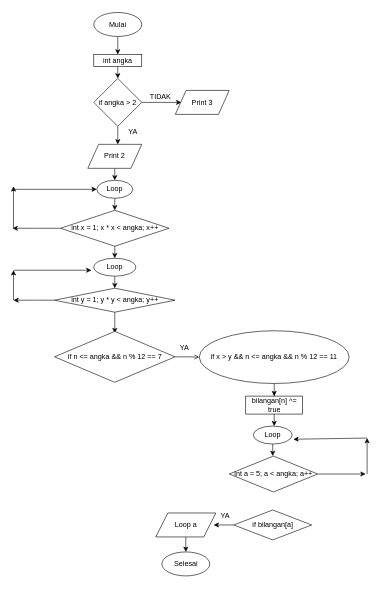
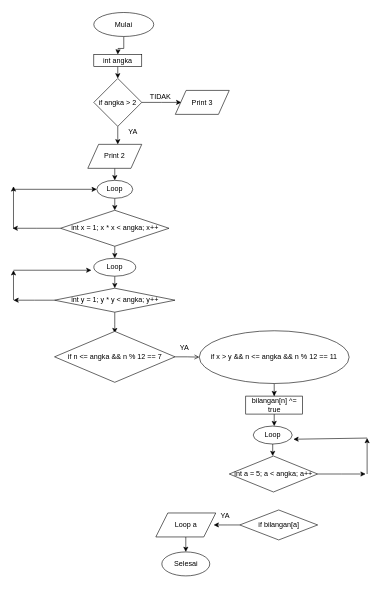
  <mxCell id="0" />
  <mxCell id="1" parent="0" />
  <mxCell id="2" value="" style="edgeStyle=orthogonalEdgeStyle;rounded=0;orthogonalLoop=1;jettySize=auto;html=1;" edge="1" parent="1" source="3"><mxGeometry relative="1" as="geometry"><mxPoint x="196" y="90" as="targetPoint" /></mxGeometry></mxCell>
- <mxCell id="3" value="Mulai" style="ellipse;whiteSpace=wrap;html=1;" vertex="1" parent="1"><mxGeometry x="156" y="20" width="80" height="40" as="geometry" /></mxCell>
+ <mxCell id="3" value="Mulai" style="ellipse;whiteSpace=wrap;html=1;" vertex="1" parent="1"><mxGeometry x="156" y="20" width="100" height="40" as="geometry" /></mxCell>
  <mxCell id="4" value="" style="edgeStyle=orthogonalEdgeStyle;rounded=0;orthogonalLoop=1;jettySize=auto;html=1;" edge="1" parent="1" source="5"><mxGeometry relative="1" as="geometry"><mxPoint x="196" y="130" as="targetPoint" /></mxGeometry></mxCell>
  <mxCell id="5" value="int angka" style="rounded=0;whiteSpace=wrap;html=1;" vertex="1" parent="1"><mxGeometry x="156" y="90" width="80" height="20" as="geometry" /></mxCell>
  <mxCell id="6" value="" style="edgeStyle=orthogonalEdgeStyle;rounded=0;orthogonalLoop=1;jettySize=auto;html=1;" edge="1" parent="1" source="8"><mxGeometry relative="1" as="geometry"><mxPoint x="302" y="170" as="targetPoint" /></mxGeometry></mxCell>
  <mxCell id="7" value="" style="edgeStyle=orthogonalEdgeStyle;rounded=0;orthogonalLoop=1;jettySize=auto;html=1;" edge="1" parent="1" source="8"><mxGeometry relative="1" as="geometry"><mxPoint x="196" y="240" as="targetPoint" /></mxGeometry></mxCell>
  <mxCell id="8" value="if angka &amp;gt; 2" style="rhombus;whiteSpace=wrap;html=1;" vertex="1" parent="1"><mxGeometry x="156" y="130" width="80" height="80" as="geometry" /></mxCell>
  <mxCell id="9" value="" style="edgeStyle=orthogonalEdgeStyle;rounded=0;orthogonalLoop=1;jettySize=auto;html=1;" edge="1" parent="1" source="10"><mxGeometry relative="1" as="geometry"><mxPoint x="191" y="300" as="targetPoint" /></mxGeometry></mxCell>
  <mxCell id="10" value="Print 2" style="shape=parallelogram;perimeter=parallelogramPerimeter;whiteSpace=wrap;html=1;" vertex="1" parent="1"><mxGeometry x="146" y="240" width="90" height="40" as="geometry" /></mxCell>
  <mxCell id="11" value="Print 3" style="shape=parallelogram;perimeter=parallelogramPerimeter;whiteSpace=wrap;html=1;" vertex="1" parent="1"><mxGeometry x="292" y="150" width="90" height="40" as="geometry" /></mxCell>
  <mxCell id="12" value="TIDAK" style="text;html=1;align=center;verticalAlign=middle;resizable=0;points=[];autosize=1;" vertex="1" parent="1"><mxGeometry x="242" y="150" width="50" height="20" as="geometry" /></mxCell>
  <mxCell id="13" value="YA" style="text;html=1;align=center;verticalAlign=middle;resizable=0;points=[];autosize=1;" vertex="1" parent="1"><mxGeometry x="206" y="210" width="30" height="20" as="geometry" /></mxCell>
  <mxCell id="14" value="" style="edgeStyle=orthogonalEdgeStyle;rounded=0;orthogonalLoop=1;jettySize=auto;html=1;" edge="1" parent="1" source="15"><mxGeometry relative="1" as="geometry"><mxPoint x="191" y="350" as="targetPoint" /></mxGeometry></mxCell>
  <mxCell id="15" value="Loop" style="ellipse;whiteSpace=wrap;html=1;" vertex="1" parent="1"><mxGeometry x="161" y="300" width="60" height="30" as="geometry" /></mxCell>
  <mxCell id="16" value="" style="edgeStyle=orthogonalEdgeStyle;rounded=0;orthogonalLoop=1;jettySize=auto;html=1;" edge="1" parent="1" source="18"><mxGeometry relative="1" as="geometry"><mxPoint x="20.5" y="380" as="targetPoint" /></mxGeometry></mxCell>
  <mxCell id="17" value="" style="edgeStyle=orthogonalEdgeStyle;rounded=0;orthogonalLoop=1;jettySize=auto;html=1;" edge="1" parent="1" source="18"><mxGeometry relative="1" as="geometry"><mxPoint x="191" y="430" as="targetPoint" /></mxGeometry></mxCell>
  <mxCell id="18" value="int x = 1; x * x &amp;lt; angka; x++" style="rhombus;whiteSpace=wrap;html=1;" vertex="1" parent="1"><mxGeometry x="100.5" y="350" width="181" height="60" as="geometry" /></mxCell>
  <mxCell id="19" value="" style="endArrow=classic;html=1;" edge="1" parent="1"><mxGeometry width="50" height="50" relative="1" as="geometry"><mxPoint x="22" y="380" as="sourcePoint" /><mxPoint x="22" y="310" as="targetPoint" /></mxGeometry></mxCell>
  <mxCell id="20" value="" style="endArrow=classic;html=1;entryX=0;entryY=0.5;entryDx=0;entryDy=0;" edge="1" parent="1" target="15"><mxGeometry width="50" height="50" relative="1" as="geometry"><mxPoint x="22" y="315" as="sourcePoint" /><mxPoint x="72" y="270" as="targetPoint" /></mxGeometry></mxCell>
  <mxCell id="21" value="" style="edgeStyle=orthogonalEdgeStyle;rounded=0;orthogonalLoop=1;jettySize=auto;html=1;" edge="1" parent="1" source="22"><mxGeometry relative="1" as="geometry"><mxPoint x="191" y="480" as="targetPoint" /></mxGeometry></mxCell>
  <mxCell id="22" value="Loop" style="ellipse;whiteSpace=wrap;html=1;" vertex="1" parent="1"><mxGeometry x="156" y="430" width="70" height="30" as="geometry" /></mxCell>
  <mxCell id="23" value="" style="edgeStyle=orthogonalEdgeStyle;rounded=0;orthogonalLoop=1;jettySize=auto;html=1;" edge="1" parent="1" source="25"><mxGeometry relative="1" as="geometry"><mxPoint x="22" y="500" as="targetPoint" /></mxGeometry></mxCell>
  <mxCell id="24" value="" style="edgeStyle=orthogonalEdgeStyle;rounded=0;orthogonalLoop=1;jettySize=auto;html=1;" edge="1" parent="1" source="25"><mxGeometry relative="1" as="geometry"><mxPoint x="191" y="555" as="targetPoint" /></mxGeometry></mxCell>
  <mxCell id="25" value="int y = 1; y * y &amp;lt; angka; y++" style="rhombus;whiteSpace=wrap;html=1;" vertex="1" parent="1"><mxGeometry x="90.5" y="480" width="201" height="40" as="geometry" /></mxCell>
  <mxCell id="26" value="" style="endArrow=classic;html=1;" edge="1" parent="1"><mxGeometry width="50" height="50" relative="1" as="geometry"><mxPoint x="22" y="500" as="sourcePoint" /><mxPoint x="22" y="450" as="targetPoint" /></mxGeometry></mxCell>
  <mxCell id="27" value="" style="endArrow=classic;html=1;" edge="1" parent="1"><mxGeometry width="50" height="50" relative="1" as="geometry"><mxPoint x="22" y="450" as="sourcePoint" /><mxPoint x="152" y="450" as="targetPoint" /></mxGeometry></mxCell>
  <mxCell id="28" value="" style="edgeStyle=orthogonalEdgeStyle;rounded=0;orthogonalLoop=1;jettySize=auto;html=1;endArrow=open;" edge="1" parent="1" source="29" target="31"><mxGeometry relative="1" as="geometry" /></mxCell>
  <mxCell id="29" value="if&amp;nbsp;n &amp;lt;= angka &amp;amp;&amp;amp; n % 12 == 7" style="rhombus;whiteSpace=wrap;html=1;" vertex="1" parent="1"><mxGeometry x="90.5" y="552" width="201" height="85" as="geometry" /></mxCell>
  <mxCell id="30" value="" style="edgeStyle=orthogonalEdgeStyle;rounded=0;orthogonalLoop=1;jettySize=auto;html=1;" edge="1" parent="1" source="31"><mxGeometry relative="1" as="geometry"><mxPoint x="457" y="660" as="targetPoint" /></mxGeometry></mxCell>
  <mxCell id="31" value="if&amp;nbsp;x &amp;gt; y &amp;amp;&amp;amp; n &amp;lt;= angka &amp;amp;&amp;amp; n % 12 == 11" style="ellipse;whiteSpace=wrap;html=1;" vertex="1" parent="1"><mxGeometry x="332" y="551" width="250" height="88" as="geometry" /></mxCell>
  <mxCell id="32" value="YA" style="text;html=1;align=center;verticalAlign=middle;resizable=0;points=[];autosize=1;" vertex="1" parent="1"><mxGeometry x="292" y="570" width="30" height="20" as="geometry" /></mxCell>
  <mxCell id="33" value="" style="edgeStyle=orthogonalEdgeStyle;rounded=0;orthogonalLoop=1;jettySize=auto;html=1;" edge="1" parent="1" source="34"><mxGeometry relative="1" as="geometry"><mxPoint x="457" y="710" as="targetPoint" /></mxGeometry></mxCell>
  <mxCell id="34" value="bilangan[n] ^= true" style="rounded=0;whiteSpace=wrap;html=1;" vertex="1" parent="1"><mxGeometry x="409.5" y="660" width="95" height="30" as="geometry" /></mxCell>
  <mxCell id="35" value="" style="edgeStyle=orthogonalEdgeStyle;rounded=0;orthogonalLoop=1;jettySize=auto;html=1;" edge="1" parent="1" source="36"><mxGeometry relative="1" as="geometry"><mxPoint x="454.5" y="760" as="targetPoint" /></mxGeometry></mxCell>
  <mxCell id="36" value="Loop" style="ellipse;whiteSpace=wrap;html=1;" vertex="1" parent="1"><mxGeometry x="422" y="710" width="65" height="30" as="geometry" /></mxCell>
  <mxCell id="37" value="" style="edgeStyle=orthogonalEdgeStyle;rounded=0;orthogonalLoop=1;jettySize=auto;html=1;" edge="1" parent="1" source="38"><mxGeometry relative="1" as="geometry"><mxPoint x="609.5" y="790" as="targetPoint" /></mxGeometry></mxCell>
  <mxCell id="38" value="int a = 5; a &lt; angka; a++" style="rhombus;whiteSpace=wrap;html=1;" vertex="1" parent="1"><mxGeometry x="382" y="760" width="147.5" height="60" as="geometry" /></mxCell>
  <mxCell id="39" value="" style="edgeStyle=orthogonalEdgeStyle;rounded=0;orthogonalLoop=1;jettySize=auto;html=1;" edge="1" parent="1" source="40"><mxGeometry relative="1" as="geometry"><mxPoint x="356" y="875" as="targetPoint" /></mxGeometry></mxCell>
- <mxCell id="40" value="if&amp;nbsp;bilangan[a]" style="rhombus;whiteSpace=wrap;html=1;" vertex="1" parent="1"><mxGeometry x="389.5" y="850" width="130" height="50" as="geometry" /></mxCell>
+ <mxCell id="40" value="if&amp;nbsp;bilangan[a]" style="rhombus;whiteSpace=wrap;html=1;" vertex="1" parent="1"><mxGeometry x="399.5" y="850" width="130" height="50" as="geometry" /></mxCell>
  <mxCell id="41" value="" style="endArrow=classic;html=1;" edge="1" parent="1"><mxGeometry width="50" height="50" relative="1" as="geometry"><mxPoint x="612" y="790" as="sourcePoint" /><mxPoint x="612" y="730" as="targetPoint" /></mxGeometry></mxCell>
  <mxCell id="42" value="" style="endArrow=classic;html=1;entryX=1.031;entryY=0.733;entryDx=0;entryDy=0;entryPerimeter=0;" edge="1" parent="1" target="36"><mxGeometry width="50" height="50" relative="1" as="geometry"><mxPoint x="612" y="730" as="sourcePoint" /><mxPoint x="662" y="680" as="targetPoint" /></mxGeometry></mxCell>
  <mxCell id="43" value="YA" style="text;html=1;align=center;verticalAlign=middle;resizable=0;points=[];autosize=1;" vertex="1" parent="1"><mxGeometry x="359.5" y="850" width="30" height="20" as="geometry" /></mxCell>
  <mxCell id="44" value="" style="edgeStyle=orthogonalEdgeStyle;rounded=0;orthogonalLoop=1;jettySize=auto;html=1;" edge="1" parent="1" source="45"><mxGeometry relative="1" as="geometry"><mxPoint x="309.5" y="920" as="targetPoint" /></mxGeometry></mxCell>
  <mxCell id="45" value="Loop a" style="shape=parallelogram;perimeter=parallelogramPerimeter;whiteSpace=wrap;html=1;" vertex="1" parent="1"><mxGeometry x="259.5" y="855" width="100" height="40" as="geometry" /></mxCell>
  <mxCell id="46" value="Selesai" style="ellipse;whiteSpace=wrap;html=1;" vertex="1" parent="1"><mxGeometry x="269.5" y="920" width="80" height="40" as="geometry" /></mxCell>
